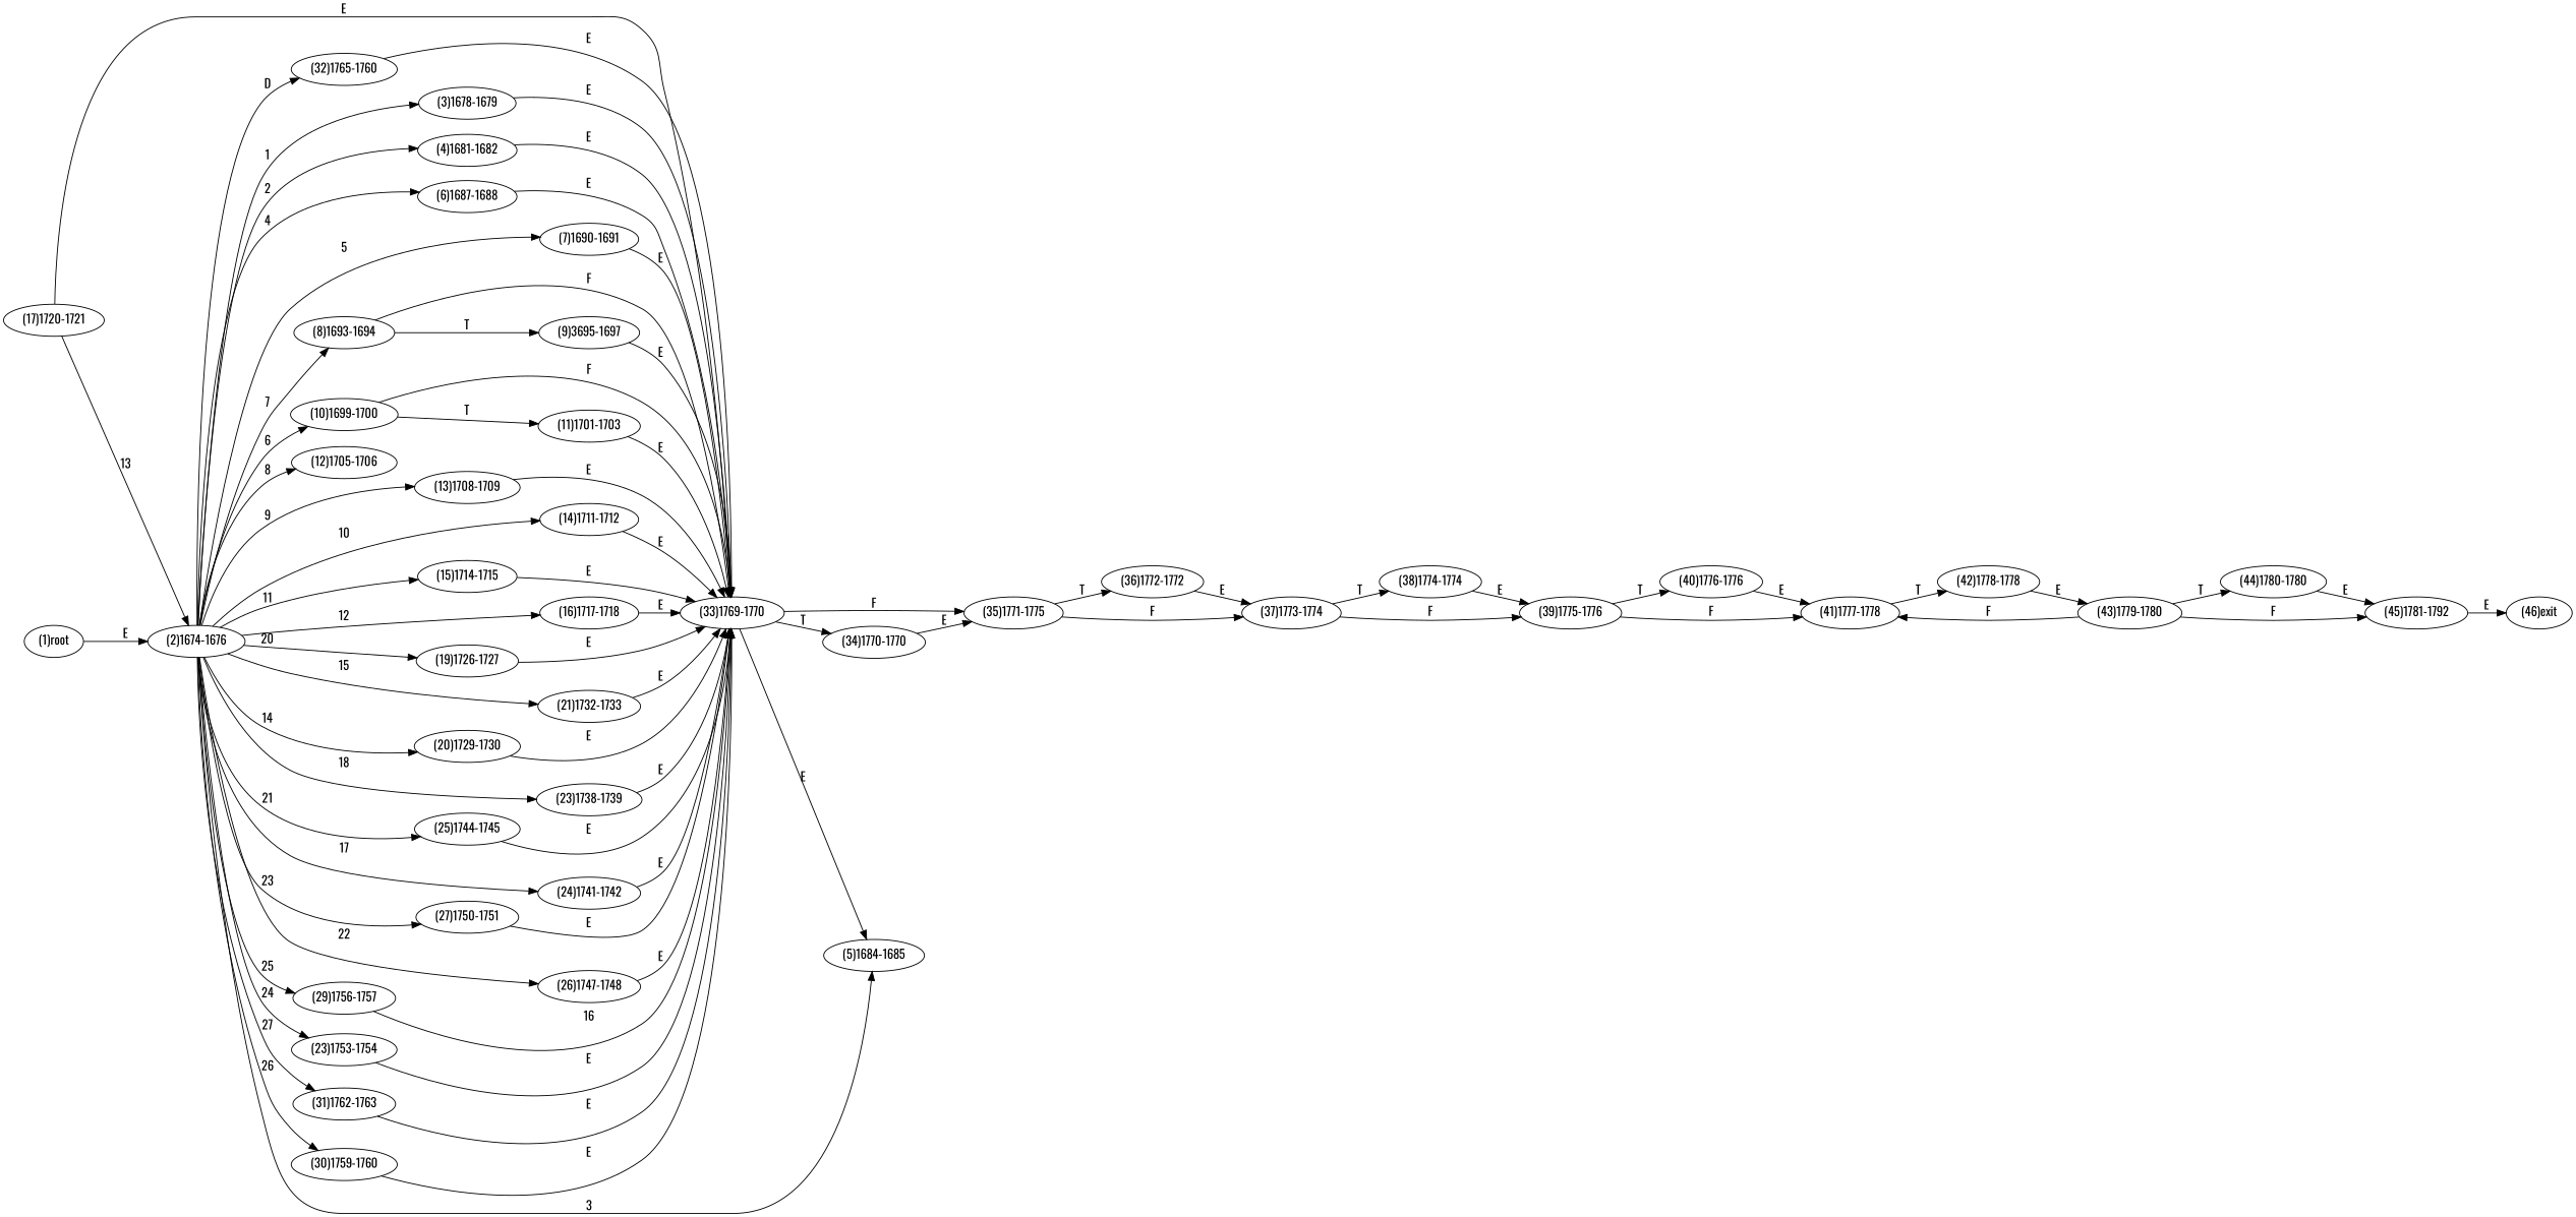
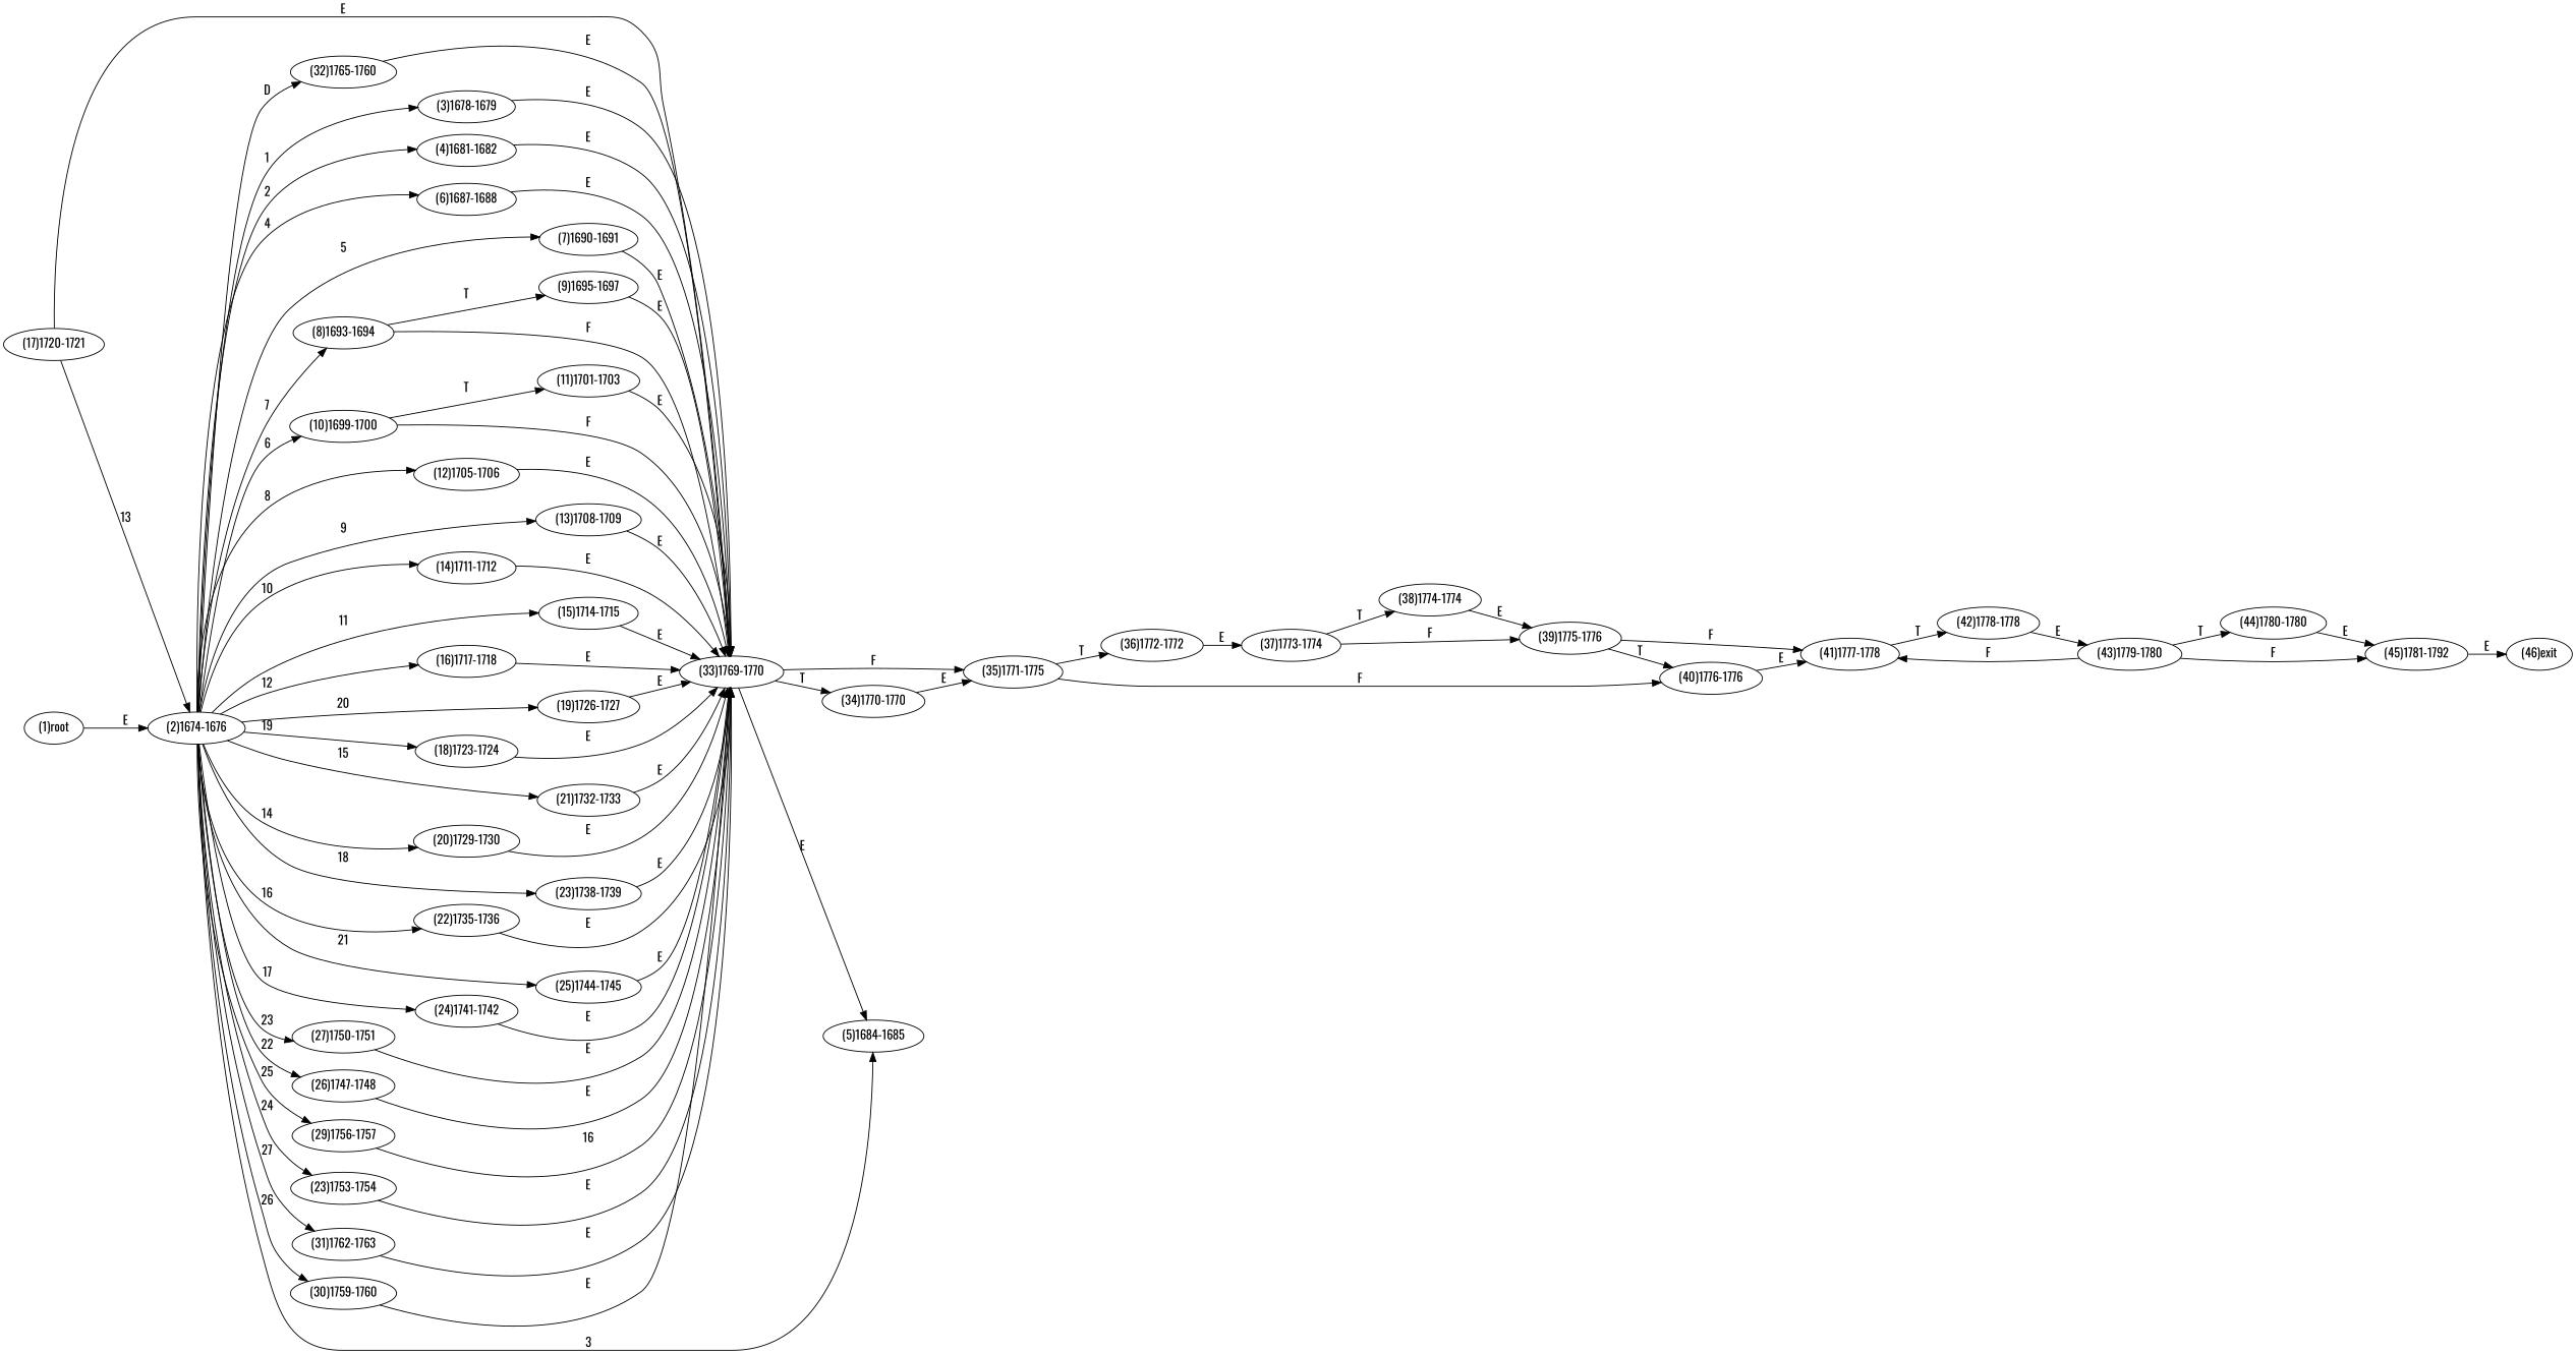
  digraph {
    fontname=Oswald
    rankdir=LR
    node [fontname=Oswald]
    edge [fontname=Oswald]
    n1 [label="(1)root"]
    n2 [label="(2)1674-1676"]
    n3 [label="(3)1678-1679"]
    n4 [label="(4)1681-1682"]
    n5 [label="(5)1684-1685"]
    n6 [label="(6)1687-1688"]
    n7 [label="(7)1690-1691"]
    n8 [label="(8)1693-1694"]
    n9 [label="(10)1699-1700"]
    n10 [label="(12)1705-1706"]
    n11 [label="(13)1708-1709"]
    n12 [label="(14)1711-1712"]
    n13 [label="(15)1714-1715"]
    n14 [label="(16)1717-1718"]
    n15 [label="(19)1726-1727"]
+   n16 [label="(18)1723-1724"]
    n17 [label="(21)1732-1733"]
    n18 [label="(20)1729-1730"]
    n19 [label="(23)1738-1739"]
+   n20 [label="(22)1735-1736"]
    n21 [label="(25)1744-1745"]
    n22 [label="(24)1741-1742"]
    n23 [label="(27)1750-1751"]
    n24 [label="(26)1747-1748"]
    n25 [label="(29)1756-1757"]
    n26 [label="(23)1753-1754"]
    n27 [label="(31)1762-1763"]
    n28 [label="(30)1759-1760"]
    n29 [label="(32)1765-1760"]
    n30 [label="(33)1769-1770"]
-   n31 [label="(9)3695-1697"]
+   n31 [label="(9)1695-1697"]
    n32 [label="(11)1701-1703"]
    n33 [label="(17)1720-1721"]
    n34 [label="(34)1770-1770"]
    n35 [label="(35)1771-1775"]
    n36 [label="(36)1772-1772"]
    n37 [label="(37)1773-1774"]
    n38 [label="(38)1774-1774"]
    n39 [label="(39)1775-1776"]
    n40 [label="(40)1776-1776"]
    n41 [label="(41)1777-1778"]
    n42 [label="(42)1778-1778"]
    n43 [label="(43)1779-1780"]
    n44 [label="(44)1780-1780"]
    n45 [label="(45)1781-1792"]
    n46 [label="(46)exit"]
    n1 -> n2 [label=E]
    n2 -> n3 [label=1]
    n2 -> n4 [label=2]
    n2 -> n5 [label=3]
    n2 -> n6 [label=4]
    n2 -> n7 [label=5]
    n2 -> n8 [label=7]
    n2 -> n9 [label=6]
    n2 -> n10 [label=8]
    n2 -> n11 [label=9]
    n2 -> n12 [label=10]
    n2 -> n13 [label=11]
    n2 -> n14 [label=12]
    n2 -> n15 [label=20]
+   n2 -> n16 [label=19]
    n2 -> n17 [label=15]
    n2 -> n18 [label=14]
    n2 -> n19 [label=18]
+   n2 -> n20 [label=16]
    n2 -> n21 [label=21]
    n2 -> n22 [label=17]
    n2 -> n23 [label=23]
    n2 -> n24 [label=22]
    n2 -> n25 [label=25]
    n2 -> n26 [label=24]
    n2 -> n27 [label=27]
    n2 -> n28 [label=26]
    n2 -> n29 [label=D]
    n3 -> n30 [label=E]
    n4 -> n30 [label=E]
    n6 -> n30 [label=E]
    n7 -> n30 [label=E]
    n8 -> n30 [label=F]
    n8 -> n31 [label=T]
    n9 -> n30 [label=F]
    n9 -> n32 [label=T]
+   n10 -> n30 [label=E]
    n11 -> n30 [label=E]
    n12 -> n30 [label=E]
    n13 -> n30 [label=E]
    n14 -> n30 [label=E]
    n15 -> n30 [label=E]
+   n16 -> n30 [label=E]
    n17 -> n30 [label=E]
    n18 -> n30 [label=E]
    n19 -> n30 [label=E]
+   n20 -> n30 [label=E]
    n21 -> n30 [label=E]
    n22 -> n30 [label=E]
    n23 -> n30 [label=E]
    n24 -> n30 [label=E]
    n25 -> n30 [label=16]
    n26 -> n30 [label=E]
    n27 -> n30 [label=E]
    n28 -> n30 [label=E]
    n29 -> n30 [label=E]
    n30 -> n5 [label=E]
    n30 -> n34 [label=T]
    n30 -> n35 [label=F]
    n31 -> n30 [label=E]
    n32 -> n30 [label=E]
    n33 -> n2 [label=13]
    n33 -> n30 [label=E]
    n34 -> n35 [label=E]
    n35 -> n36 [label=T]
-   n35 -> n37 [label=F]
+   n35 -> n40 [label=F]
    n36 -> n37 [label=E]
    n37 -> n38 [label=T]
    n37 -> n39 [label=F]
    n38 -> n39 [label=E]
    n39 -> n40 [label=T]
    n39 -> n41 [label=F]
    n40 -> n41 [label=E]
    n41 -> n42 [label=T]
    n42 -> n43 [label=E]
    n43 -> n41 [label=F]
    n43 -> n44 [label=T]
    n43 -> n45 [label=F]
    n44 -> n45 [label=E]
    n45 -> n46 [label=E]
  }
